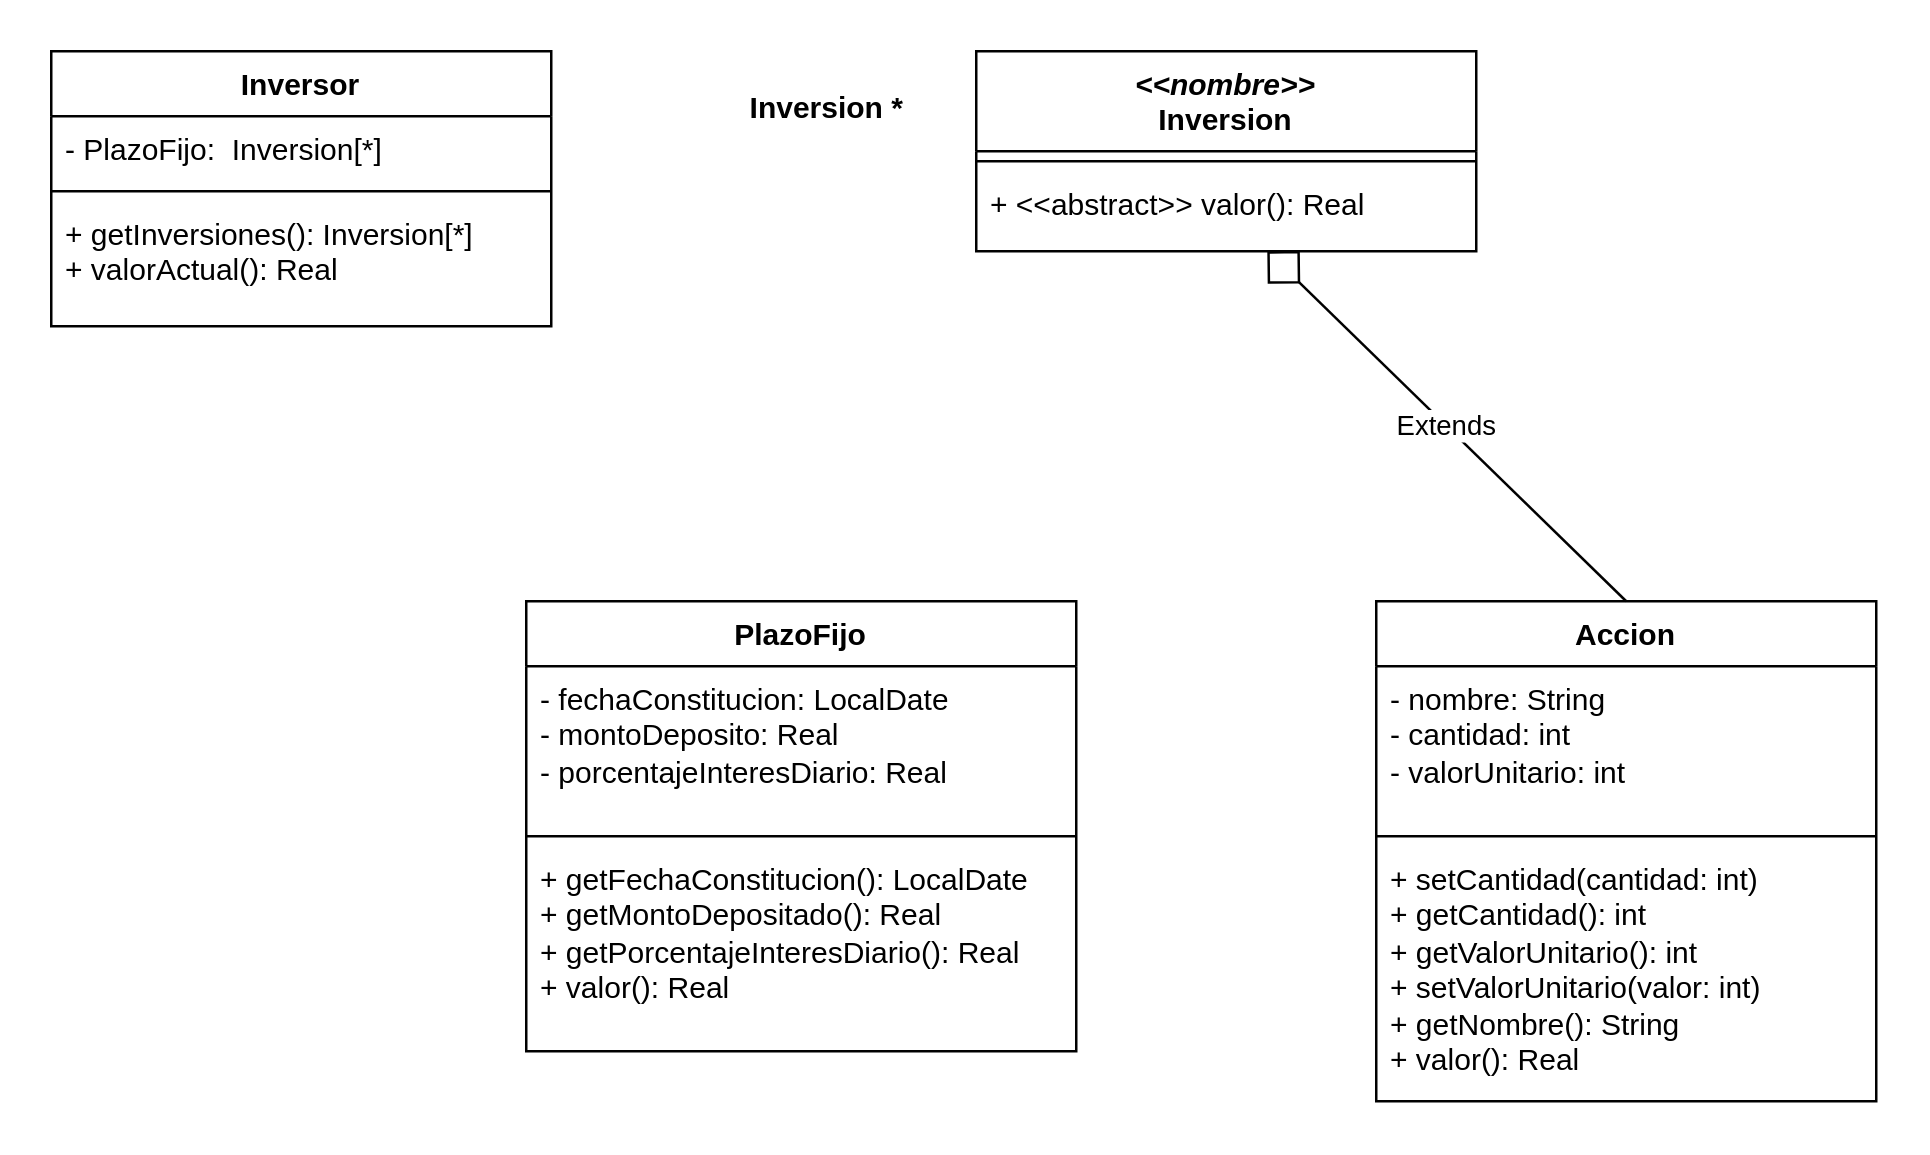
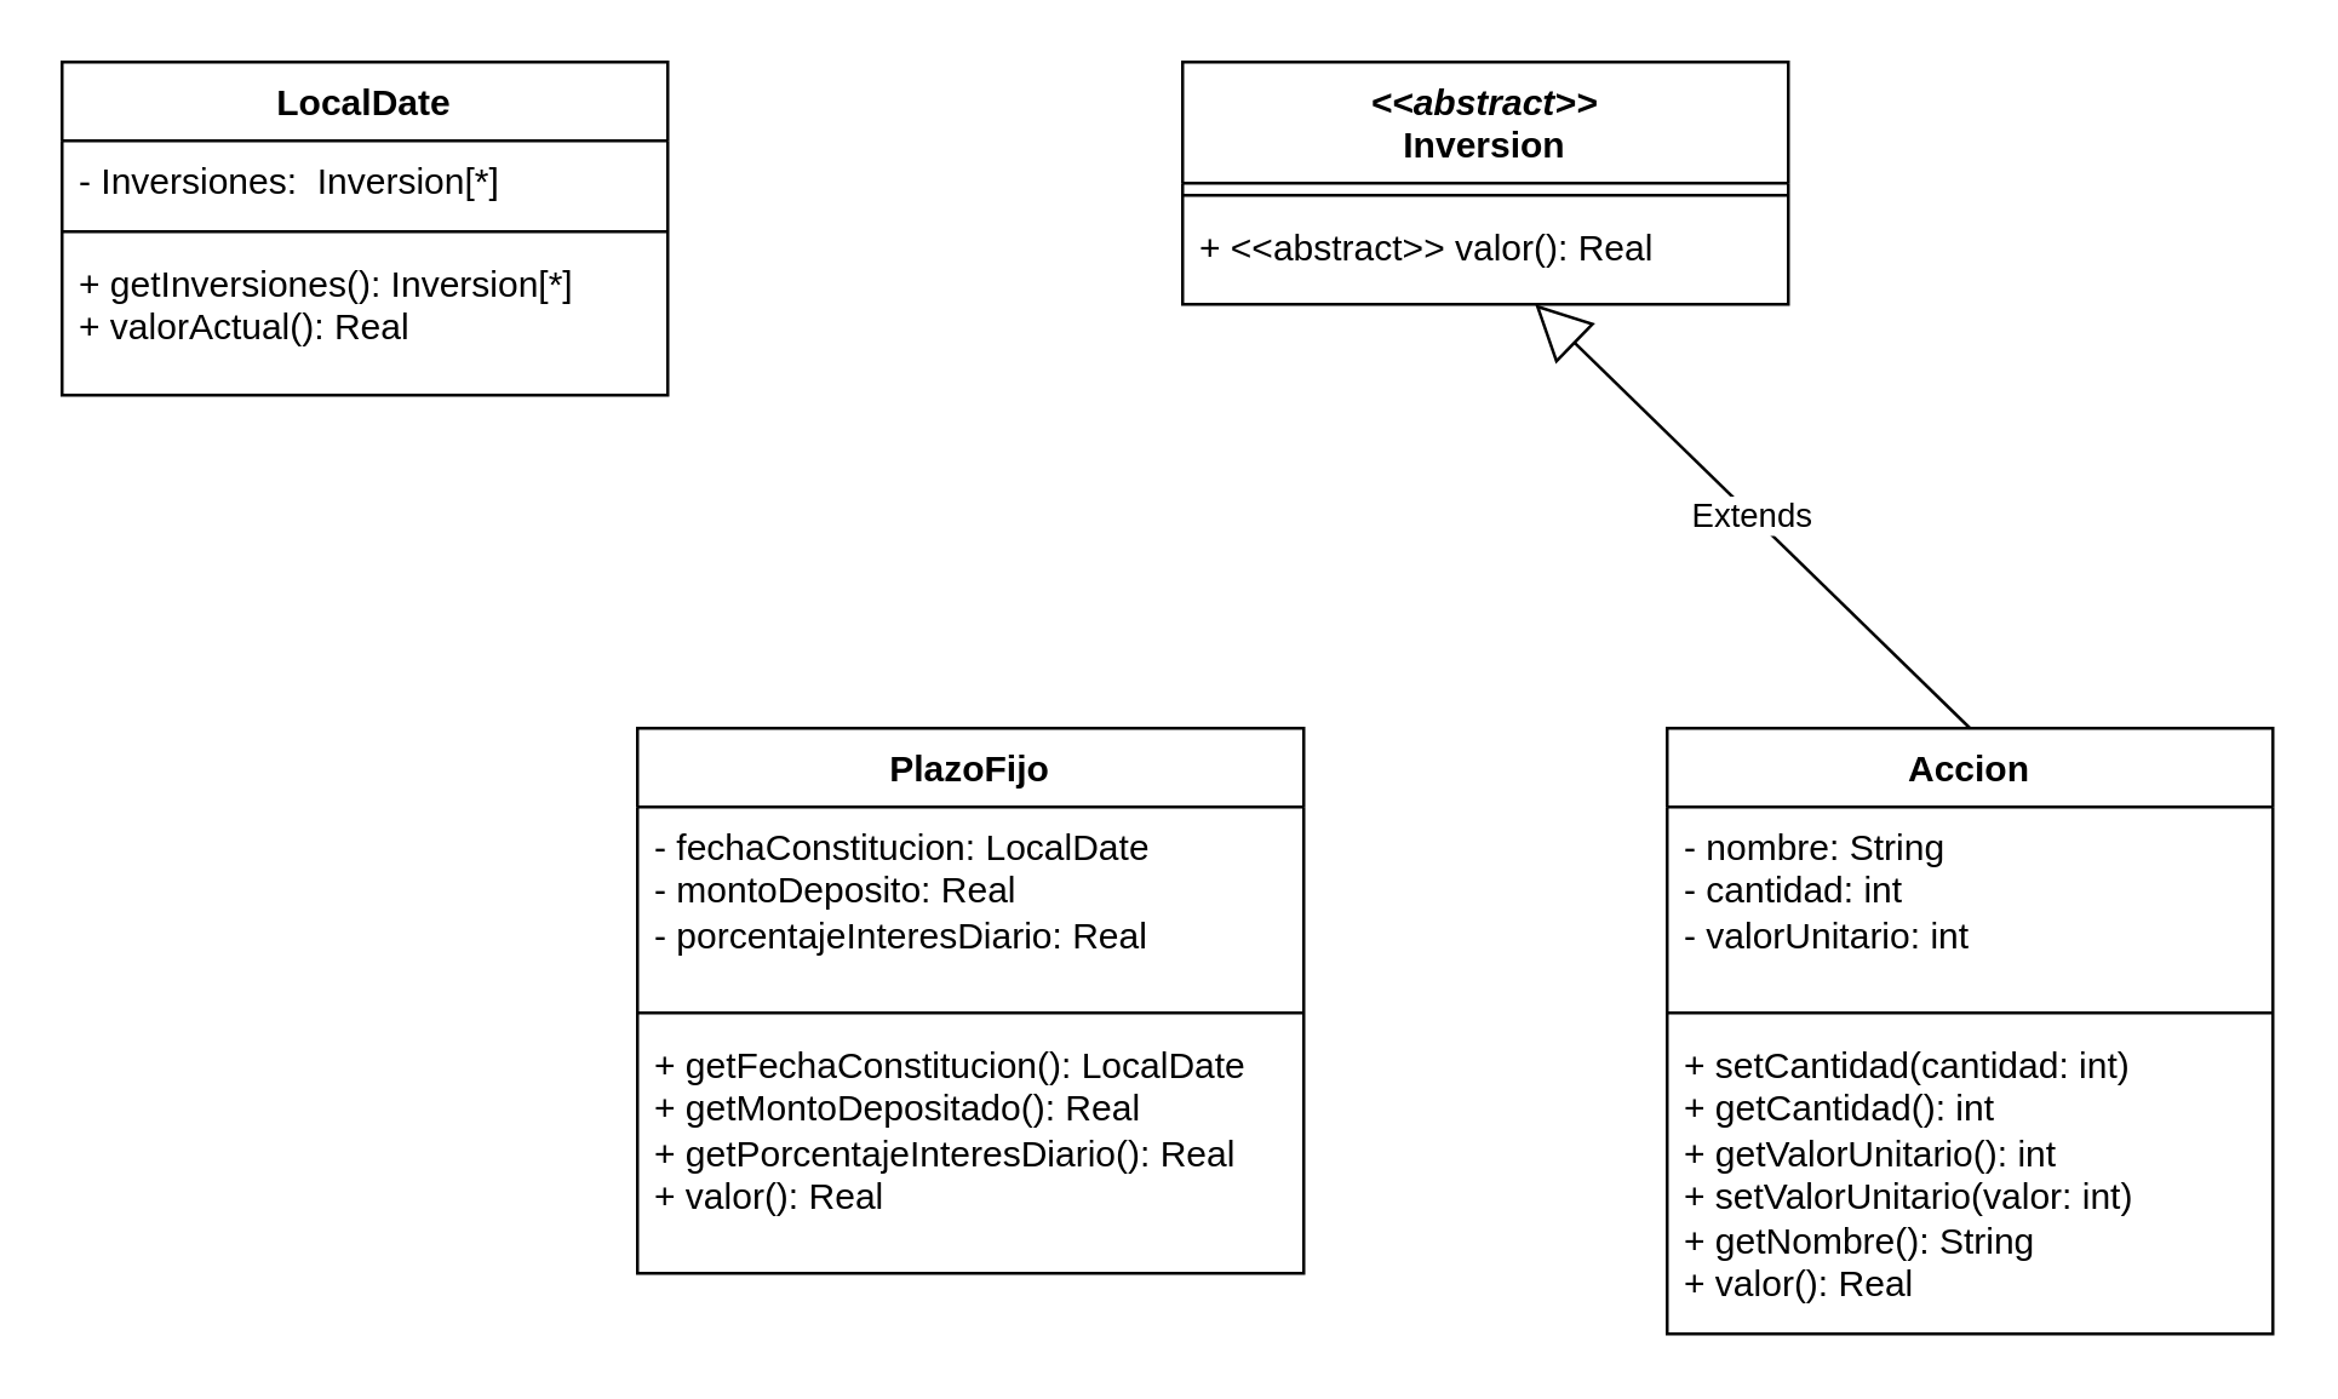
  <mxCell id="0" />
  <mxCell id="1" parent="0" />
- <mxCell id="2" value="Inversor" style="swimlane;fontStyle=1;align=center;verticalAlign=top;childLayout=stackLayout;horizontal=1;startSize=26;horizontalStack=0;resizeParent=1;resizeParentMax=0;resizeLast=0;collapsible=1;marginBottom=0;whiteSpace=wrap;html=1;" parent="1" vertex="1"><mxGeometry x="20" y="20" width="200" height="110" as="geometry" /></mxCell>
- <mxCell id="3" value="- PlazoFijo:&amp;nbsp; Inversion[*]" style="text;strokeColor=none;fillColor=none;align=left;verticalAlign=top;spacingLeft=4;spacingRight=4;overflow=hidden;rotatable=0;points=[[0,0.5],[1,0.5]];portConstraint=eastwest;whiteSpace=wrap;html=1;" parent="2" vertex="1"><mxGeometry y="26" width="200" height="26" as="geometry" /></mxCell>
+ <mxCell id="2" value="LocalDate" style="swimlane;fontStyle=1;align=center;verticalAlign=top;childLayout=stackLayout;horizontal=1;startSize=26;horizontalStack=0;resizeParent=1;resizeParentMax=0;resizeLast=0;collapsible=1;marginBottom=0;whiteSpace=wrap;html=1;" parent="1" vertex="1"><mxGeometry x="20" y="20" width="200" height="110" as="geometry" /></mxCell>
+ <mxCell id="3" value="- Inversiones:&amp;nbsp; Inversion[*]" style="text;strokeColor=none;fillColor=none;align=left;verticalAlign=top;spacingLeft=4;spacingRight=4;overflow=hidden;rotatable=0;points=[[0,0.5],[1,0.5]];portConstraint=eastwest;whiteSpace=wrap;html=1;" parent="2" vertex="1"><mxGeometry y="26" width="200" height="26" as="geometry" /></mxCell>
  <mxCell id="4" value="" style="line;strokeWidth=1;fillColor=none;align=left;verticalAlign=middle;spacingTop=-1;spacingLeft=3;spacingRight=3;rotatable=0;labelPosition=right;points=[];portConstraint=eastwest;strokeColor=inherit;" parent="2" vertex="1"><mxGeometry y="52" width="200" height="8" as="geometry" /></mxCell>
  <mxCell id="5" value="+ getInversiones(): Inversion[*]&lt;br&gt;+ valorActual(): Real" style="text;strokeColor=none;fillColor=none;align=left;verticalAlign=top;spacingLeft=4;spacingRight=4;overflow=hidden;rotatable=0;points=[[0,0.5],[1,0.5]];portConstraint=eastwest;whiteSpace=wrap;html=1;" parent="2" vertex="1"><mxGeometry y="60" width="200" height="50" as="geometry" /></mxCell>
- <mxCell id="6" value="&lt;i&gt;&amp;lt;&amp;lt;nombre&amp;gt;&amp;gt;&lt;/i&gt;&lt;br&gt;Inversion" style="swimlane;fontStyle=1;align=center;verticalAlign=top;childLayout=stackLayout;horizontal=1;startSize=40;horizontalStack=0;resizeParent=1;resizeParentMax=0;resizeLast=0;collapsible=1;marginBottom=0;whiteSpace=wrap;html=1;" parent="1" vertex="1"><mxGeometry x="390" y="20" width="200" height="80" as="geometry" /></mxCell>
+ <mxCell id="6" value="&lt;i&gt;&amp;lt;&amp;lt;abstract&amp;gt;&amp;gt;&lt;/i&gt;&lt;br&gt;Inversion" style="swimlane;fontStyle=1;align=center;verticalAlign=top;childLayout=stackLayout;horizontal=1;startSize=40;horizontalStack=0;resizeParent=1;resizeParentMax=0;resizeLast=0;collapsible=1;marginBottom=0;whiteSpace=wrap;html=1;" parent="1" vertex="1"><mxGeometry x="390" y="20" width="200" height="80" as="geometry" /></mxCell>
  <mxCell id="7" value="" style="line;strokeWidth=1;fillColor=none;align=left;verticalAlign=middle;spacingTop=-1;spacingLeft=3;spacingRight=3;rotatable=0;labelPosition=right;points=[];portConstraint=eastwest;strokeColor=inherit;" parent="6" vertex="1"><mxGeometry y="40" width="200" height="8" as="geometry" /></mxCell>
  <mxCell id="8" value="+ &amp;lt;&amp;lt;abstract&amp;gt;&amp;gt; valor(): Real" style="text;strokeColor=none;fillColor=none;align=left;verticalAlign=top;spacingLeft=4;spacingRight=4;overflow=hidden;rotatable=0;points=[[0,0.5],[1,0.5]];portConstraint=eastwest;whiteSpace=wrap;html=1;" parent="6" vertex="1"><mxGeometry y="48" width="200" height="32" as="geometry" /></mxCell>
  <mxCell id="9" value="PlazoFijo" style="swimlane;fontStyle=1;align=center;verticalAlign=top;childLayout=stackLayout;horizontal=1;startSize=26;horizontalStack=0;resizeParent=1;resizeParentMax=0;resizeLast=0;collapsible=1;marginBottom=0;whiteSpace=wrap;html=1;" parent="1" vertex="1"><mxGeometry x="210" y="240" width="220" height="180" as="geometry" /></mxCell>
  <mxCell id="10" value="- fechaConstitucion: LocalDate&lt;br&gt;- montoDeposito: Real&lt;br&gt;- porcentajeInteresDiario: Real" style="text;strokeColor=none;fillColor=none;align=left;verticalAlign=top;spacingLeft=4;spacingRight=4;overflow=hidden;rotatable=0;points=[[0,0.5],[1,0.5]];portConstraint=eastwest;whiteSpace=wrap;html=1;" parent="9" vertex="1"><mxGeometry y="26" width="220" height="64" as="geometry" /></mxCell>
  <mxCell id="11" value="" style="line;strokeWidth=1;fillColor=none;align=left;verticalAlign=middle;spacingTop=-1;spacingLeft=3;spacingRight=3;rotatable=0;labelPosition=right;points=[];portConstraint=eastwest;strokeColor=inherit;" parent="9" vertex="1"><mxGeometry y="90" width="220" height="8" as="geometry" /></mxCell>
  <mxCell id="12" value="+ getFechaConstitucion(): LocalDate&lt;br&gt;+ getMontoDepositado(): Real&lt;br&gt;+ getPorcentajeInteresDiario(): Real&lt;br&gt;+ valor(): Real" style="text;strokeColor=none;fillColor=none;align=left;verticalAlign=top;spacingLeft=4;spacingRight=4;overflow=hidden;rotatable=0;points=[[0,0.5],[1,0.5]];portConstraint=eastwest;whiteSpace=wrap;html=1;" parent="9" vertex="1"><mxGeometry y="98" width="220" height="82" as="geometry" /></mxCell>
  <mxCell id="13" value="Accion" style="swimlane;fontStyle=1;align=center;verticalAlign=top;childLayout=stackLayout;horizontal=1;startSize=26;horizontalStack=0;resizeParent=1;resizeParentMax=0;resizeLast=0;collapsible=1;marginBottom=0;whiteSpace=wrap;html=1;" parent="1" vertex="1"><mxGeometry x="550" y="240" width="200" height="200" as="geometry" /></mxCell>
  <mxCell id="14" value="- nombre: String&lt;br&gt;- cantidad: int&lt;br&gt;- valorUnitario: int" style="text;strokeColor=none;fillColor=none;align=left;verticalAlign=top;spacingLeft=4;spacingRight=4;overflow=hidden;rotatable=0;points=[[0,0.5],[1,0.5]];portConstraint=eastwest;whiteSpace=wrap;html=1;" parent="13" vertex="1"><mxGeometry y="26" width="200" height="64" as="geometry" /></mxCell>
  <mxCell id="15" value="" style="line;strokeWidth=1;fillColor=none;align=left;verticalAlign=middle;spacingTop=-1;spacingLeft=3;spacingRight=3;rotatable=0;labelPosition=right;points=[];portConstraint=eastwest;strokeColor=inherit;" parent="13" vertex="1"><mxGeometry y="90" width="200" height="8" as="geometry" /></mxCell>
  <mxCell id="16" value="+ setCantidad(cantidad: int)&lt;br&gt;+ getCantidad(): int&lt;br&gt;+ getValorUnitario(): int&lt;br&gt;+ setValorUnitario(valor: int)&lt;br&gt;+ getNombre(): String&lt;br&gt;+ valor(): Real" style="text;strokeColor=none;fillColor=none;align=left;verticalAlign=top;spacingLeft=4;spacingRight=4;overflow=hidden;rotatable=0;points=[[0,0.5],[1,0.5]];portConstraint=eastwest;whiteSpace=wrap;html=1;" parent="13" vertex="1"><mxGeometry y="98" width="200" height="102" as="geometry" /></mxCell>
- <mxCell id="17" value="Inversion *" style="text;align=center;fontStyle=1;verticalAlign=middle;spacingLeft=3;spacingRight=3;strokeColor=none;rotatable=0;points=[[0,0.5],[1,0.5]];portConstraint=eastwest;html=1;" parent="1" vertex="1"><mxGeometry x="290" y="30" width="80" height="26" as="geometry" /></mxCell>
- <mxCell id="18" value="Extends" style="endArrow=diamond;endSize=16;endFill=0;html=1;rounded=0;exitX=0.5;exitY=0;exitDx=0;exitDy=0;" parent="1" source="13" target="8" edge="1"><mxGeometry width="160" relative="1" as="geometry"><mxPoint x="440" y="310" as="sourcePoint" /><mxPoint x="600" y="310" as="targetPoint" /></mxGeometry></mxCell>
+ <mxCell id="18" value="Extends" style="endArrow=block;endSize=16;endFill=0;html=1;rounded=0;exitX=0.5;exitY=0;exitDx=0;exitDy=0;" parent="1" source="13" target="8" edge="1"><mxGeometry width="160" relative="1" as="geometry"><mxPoint x="440" y="310" as="sourcePoint" /><mxPoint x="600" y="310" as="targetPoint" /></mxGeometry></mxCell>
